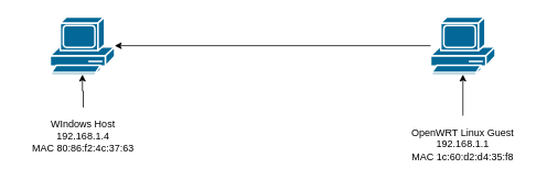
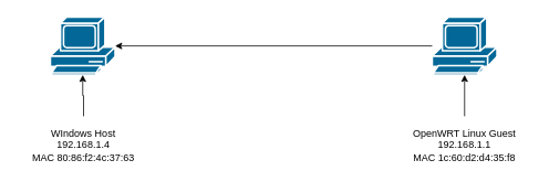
  <mxCell id="0" />
  <mxCell id="1" parent="0" />
  <mxCell id="2" value="" style="shape=mxgraph.cisco.computers_and_peripherals.pc;sketch=0;html=1;pointerEvents=1;dashed=0;fillColor=#036897;strokeColor=#ffffff;strokeWidth=2;verticalLabelPosition=bottom;verticalAlign=top;align=center;outlineConnect=0;" parent="1" vertex="1"><mxGeometry x="60" y="20" width="78" height="70" as="geometry" /></mxCell>
  <mxCell id="3" style="edgeStyle=orthogonalEdgeStyle;rounded=0;orthogonalLoop=1;jettySize=auto;html=1;" parent="1" source="4" target="2" edge="1"><mxGeometry relative="1" as="geometry" /></mxCell>
  <mxCell id="4" value="" style="shape=mxgraph.cisco.computers_and_peripherals.pc;sketch=0;html=1;pointerEvents=1;dashed=0;fillColor=#036897;strokeColor=#ffffff;strokeWidth=2;verticalLabelPosition=bottom;verticalAlign=top;align=center;outlineConnect=0;" parent="1" vertex="1"><mxGeometry x="520" y="20" width="78" height="70" as="geometry" /></mxCell>
  <mxCell id="5" style="edgeStyle=orthogonalEdgeStyle;rounded=0;orthogonalLoop=1;jettySize=auto;html=1;" parent="1" source="6" target="2" edge="1"><mxGeometry relative="1" as="geometry" /></mxCell>
- <mxCell id="6" value="WIndows Host&lt;br&gt;192.168.1.4&lt;br&gt;MAC 80:86:f2:4c:37:63" style="text;strokeColor=none;align=center;fillColor=none;html=1;verticalAlign=middle;whiteSpace=wrap;rounded=0;" parent="1" vertex="1"><mxGeometry x="20" y="130" width="160" height="70" as="geometry" /></mxCell>
+ <mxCell id="6" value="WIndows Host&lt;br&gt;192.168.1.4&lt;br&gt;MAC 80:86:f2:4c:37:63" style="text;strokeColor=none;align=center;fillColor=none;html=1;verticalAlign=middle;whiteSpace=wrap;rounded=0;" parent="1" vertex="1"><mxGeometry x="20" y="140" width="160" height="70" as="geometry" /></mxCell>
  <mxCell id="7" value="OpenWRT Linux Guest&lt;br&gt;192.168.1.1&lt;br&gt;MAC 1c:60:d2:d4:35:f8" style="text;strokeColor=none;align=center;fillColor=none;html=1;verticalAlign=middle;whiteSpace=wrap;rounded=0;" parent="1" vertex="1"><mxGeometry x="479" y="140" width="160" height="70" as="geometry" /></mxCell>
  <mxCell id="8" style="edgeStyle=orthogonalEdgeStyle;rounded=0;orthogonalLoop=1;jettySize=auto;html=1;entryX=0.5;entryY=1;entryDx=0;entryDy=0;entryPerimeter=0;" parent="1" source="7" target="4" edge="1"><mxGeometry relative="1" as="geometry" /></mxCell>
